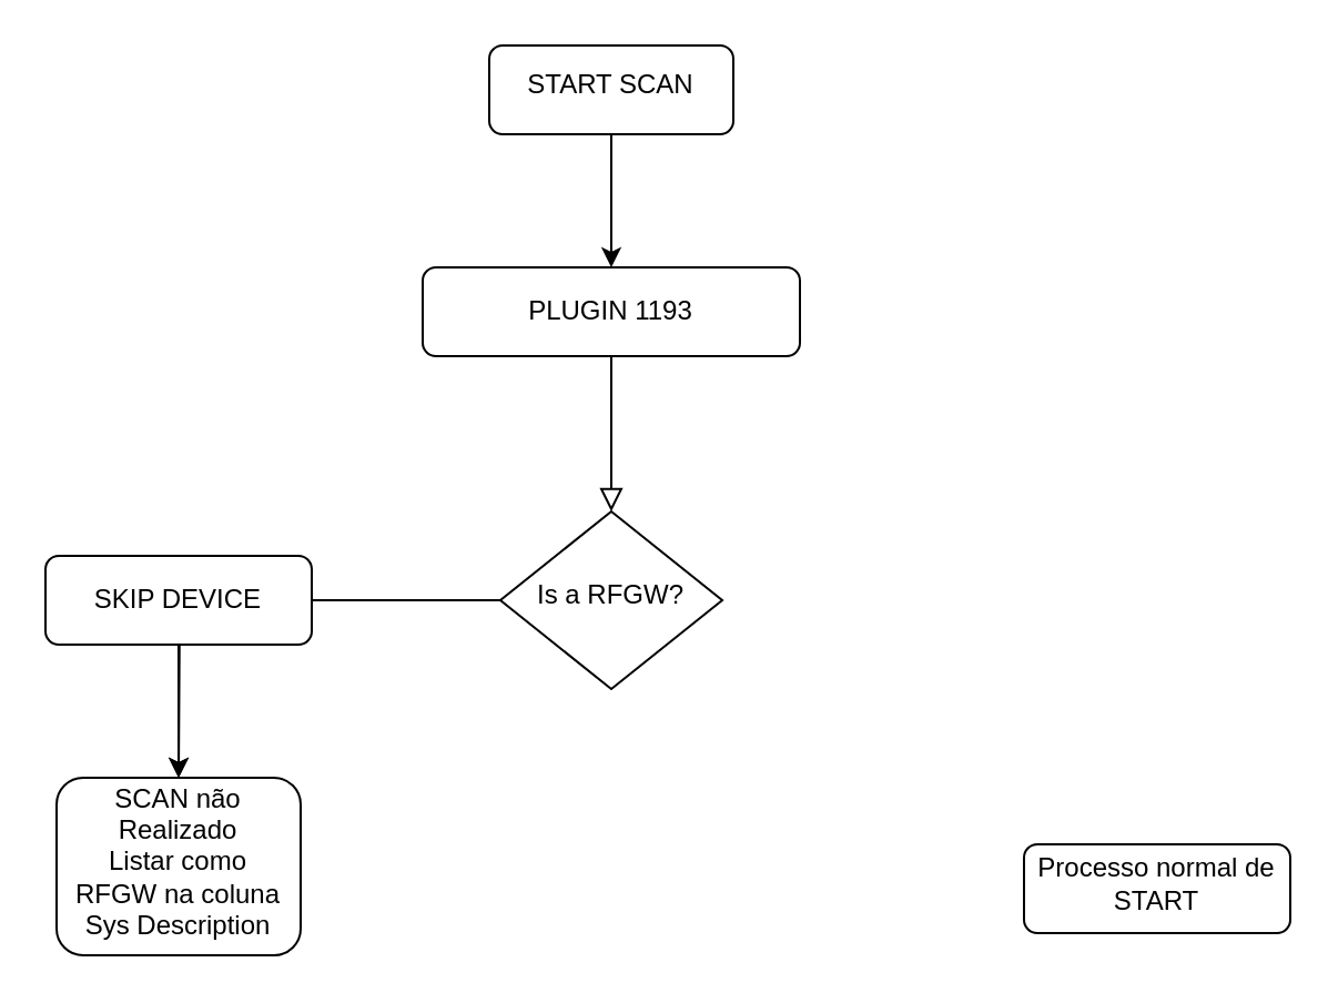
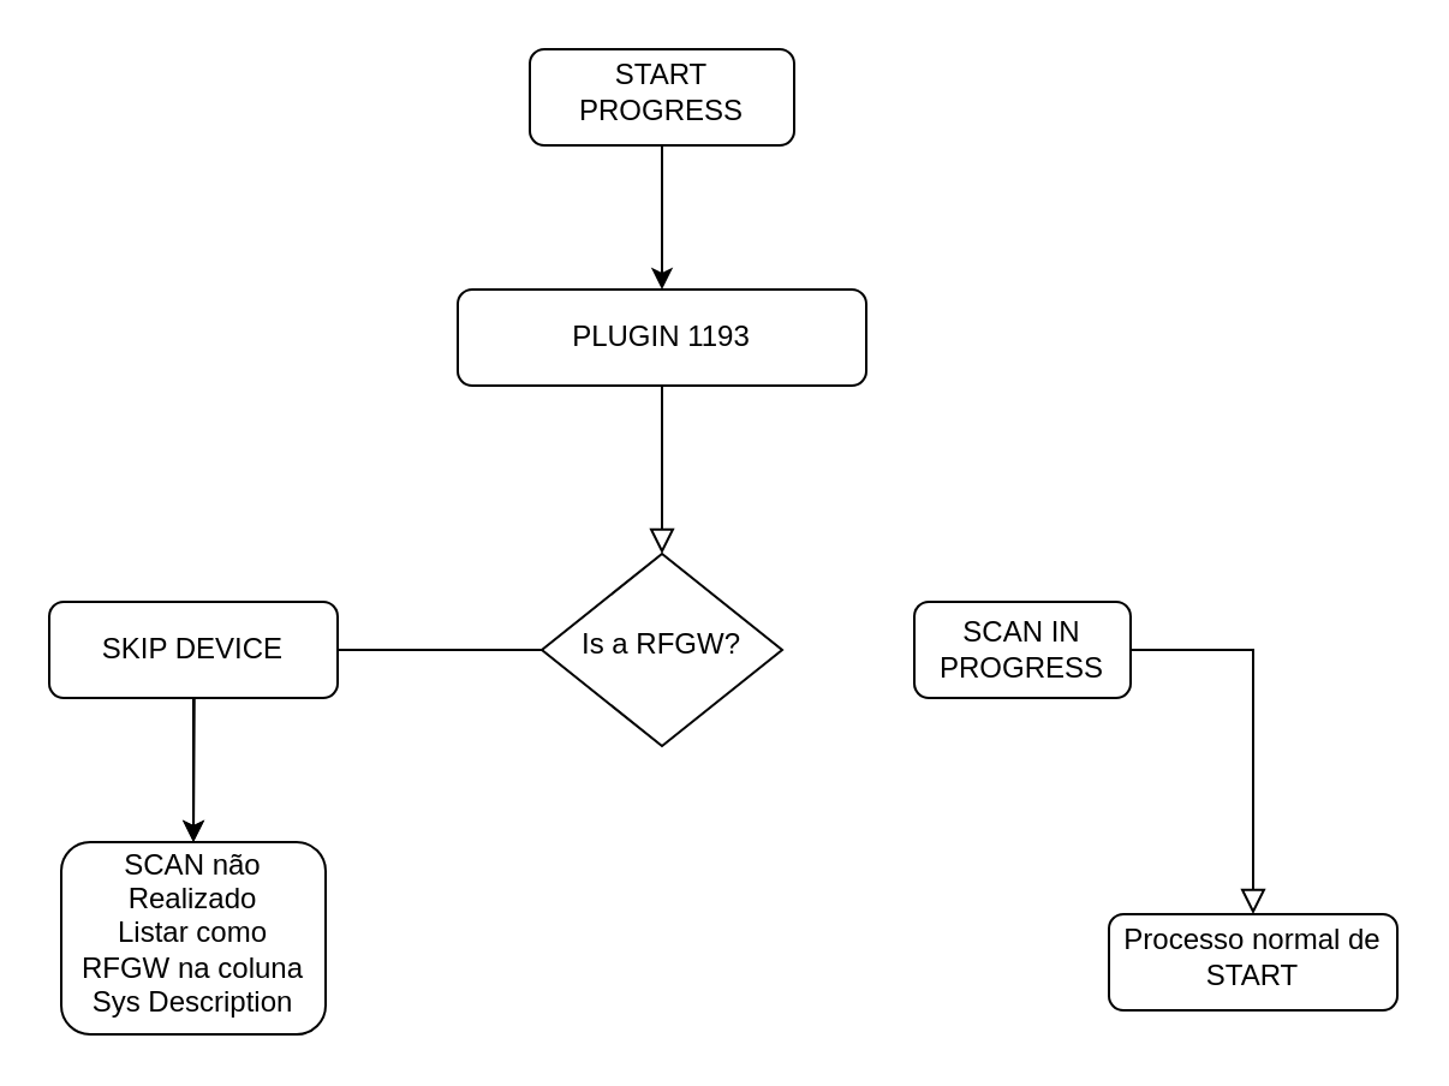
  <mxCell id="0" />
  <mxCell id="1" parent="0" />
  <mxCell id="2" value="" style="rounded=0;html=1;jettySize=auto;orthogonalLoop=1;fontSize=11;endArrow=block;endFill=0;endSize=8;strokeWidth=1;shadow=0;labelBackgroundColor=none;edgeStyle=orthogonalEdgeStyle;" edge="1" parent="1" source="3" target="5"><mxGeometry relative="1" as="geometry" /></mxCell>
  <mxCell id="3" value="PLUGIN 1193" style="rounded=1;whiteSpace=wrap;html=1;fontSize=12;glass=0;strokeWidth=1;shadow=0;" vertex="1" parent="1"><mxGeometry x="190" y="120" width="170" height="40" as="geometry" /></mxCell>
  <mxCell id="4" value="" style="edgeStyle=orthogonalEdgeStyle;rounded=0;orthogonalLoop=1;jettySize=auto;html=1;" edge="1" parent="1" source="5"><mxGeometry relative="1" as="geometry"><mxPoint x="80" y="350" as="targetPoint" /></mxGeometry></mxCell>
  <mxCell id="5" value="Is a RFGW?" style="rhombus;whiteSpace=wrap;html=1;shadow=0;fontFamily=Helvetica;fontSize=12;align=center;strokeWidth=1;spacing=6;spacingTop=-4;" vertex="1" parent="1"><mxGeometry x="225" y="230" width="100" height="80" as="geometry" /></mxCell>
  <mxCell id="6" value="" style="edgeStyle=orthogonalEdgeStyle;rounded=0;orthogonalLoop=1;jettySize=auto;html=1;" edge="1" parent="1" source="7"><mxGeometry relative="1" as="geometry"><mxPoint x="80" y="350" as="targetPoint" /></mxGeometry></mxCell>
  <mxCell id="7" value="SKIP DEVICE" style="rounded=1;whiteSpace=wrap;html=1;fontSize=12;glass=0;strokeWidth=1;shadow=0;" vertex="1" parent="1"><mxGeometry x="20" y="250" width="120" height="40" as="geometry" /></mxCell>
+ <mxCell id="8" value="SCAN IN PROGRESS" style="rounded=1;whiteSpace=wrap;html=1;fontSize=12;glass=0;strokeWidth=1;shadow=0;" vertex="1" parent="1"><mxGeometry x="380" y="250" width="90" height="40" as="geometry" /></mxCell>
  <mxCell id="9" value="&lt;div&gt;SCAN não Realizado&lt;/div&gt;&lt;div&gt;Listar como RFGW na coluna Sys Description&lt;br&gt;&lt;/div&gt;" style="rounded=1;whiteSpace=wrap;html=1;shadow=0;strokeWidth=1;spacing=6;spacingTop=-4;" vertex="1" parent="1"><mxGeometry x="25" y="350" width="110" height="80" as="geometry" /></mxCell>
+ <mxCell id="10" value="" style="edgeStyle=orthogonalEdgeStyle;rounded=0;html=1;jettySize=auto;orthogonalLoop=1;fontSize=11;endArrow=block;endFill=0;endSize=8;strokeWidth=1;shadow=0;labelBackgroundColor=none;entryX=0.5;entryY=0;entryDx=0;entryDy=0;exitX=1;exitY=0.5;exitDx=0;exitDy=0;" edge="1" parent="1" source="8" target="11"><mxGeometry y="10" relative="1" as="geometry"><mxPoint as="offset" /><mxPoint x="440" y="270" as="sourcePoint" /><mxPoint x="510" y="365" as="targetPoint" /></mxGeometry></mxCell>
  <mxCell id="11" value="Processo normal de START" style="rounded=1;whiteSpace=wrap;html=1;shadow=0;strokeWidth=1;spacing=6;spacingTop=-4;" vertex="1" parent="1"><mxGeometry x="461" y="380" width="120" height="40" as="geometry" /></mxCell>
  <mxCell id="12" value="" style="edgeStyle=orthogonalEdgeStyle;rounded=0;orthogonalLoop=1;jettySize=auto;html=1;" edge="1" parent="1" source="13" target="3"><mxGeometry relative="1" as="geometry" /></mxCell>
- <mxCell id="13" value="START SCAN" style="rounded=1;whiteSpace=wrap;html=1;shadow=0;strokeWidth=1;spacing=6;spacingTop=-4;" vertex="1" parent="1"><mxGeometry x="220" y="20" width="110" height="40" as="geometry" /></mxCell>
+ <mxCell id="13" value="START PROGRESS" style="rounded=1;whiteSpace=wrap;html=1;shadow=0;strokeWidth=1;spacing=6;spacingTop=-4;" vertex="1" parent="1"><mxGeometry x="220" y="20" width="110" height="40" as="geometry" /></mxCell>
